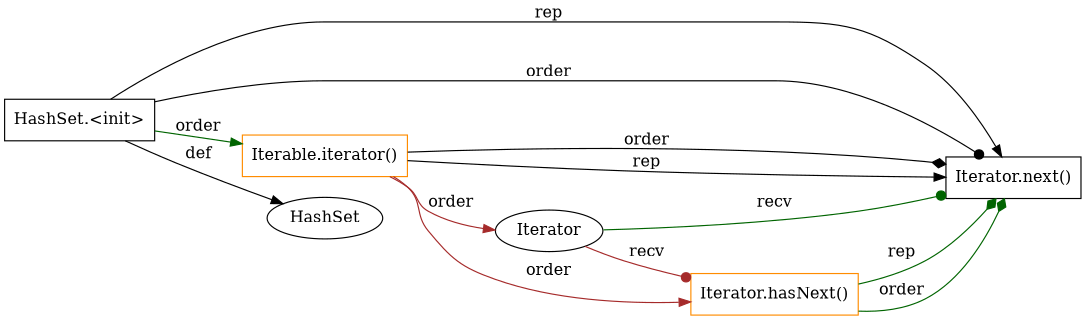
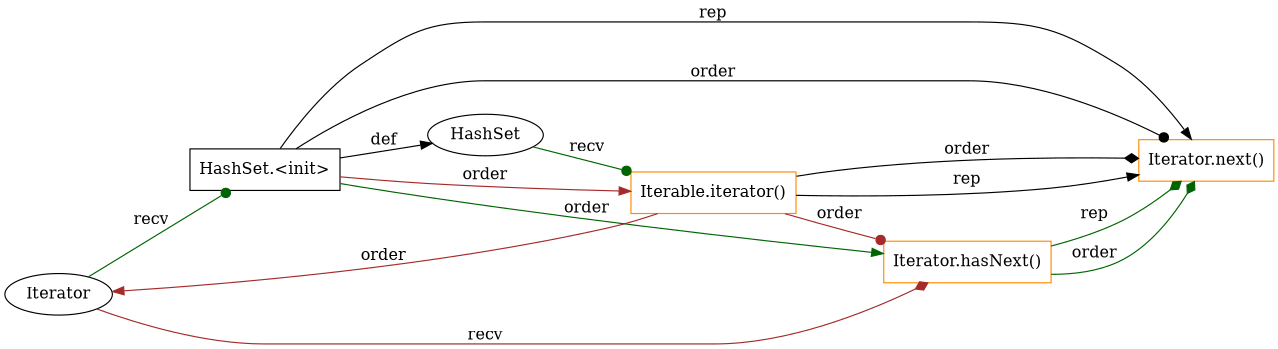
  digraph {
    rankdir=LR
    node [color=black shape=box]
    edge [arrowhead=normal color=darkgreen]
-   n1 [label="Iterator.next()"]
+   n1 [color=darkorange label="Iterator.next()"]
    n2 [label=Iterator shape=ellipse]
    n3 [color=darkorange label="Iterator.hasNext()"]
    n4 [color=darkorange label="Iterable.iterator()"]
    n5 [label=HashSet shape=ellipse]
    n6 [label="HashSet.<init>"]
-   n2 -> n1 [arrowhead=dot label=recv]
-   n2 -> n3 [arrowhead=dot color=brown label=recv]
+   n2 -> n6 [arrowhead=dot label=recv]
+   n2 -> n3 [arrowhead=diamond color=brown label=recv]
    n3 -> n1 [arrowhead=diamond label=rep]
    n3 -> n1 [arrowhead=diamond label=order]
    n4 -> n1 [arrowhead=diamond color=black label=order]
    n4 -> n1 [color=black label=rep]
    n4 -> n2 [color=brown label=order]
-   n4 -> n3 [color=brown label=order]
+   n4 -> n3 [arrowhead=dot color=brown label=order]
+   n5 -> n4 [arrowhead=dot label=recv]
    n6 -> n1 [color=black label=rep]
    n6 -> n1 [arrowhead=dot color=black label=order]
-   n6 -> n4 [label=order]
+   n6 -> n3 [label=order]
+   n6 -> n4 [color=brown label=order]
    n6 -> n5 [color=black label=def]
  }
